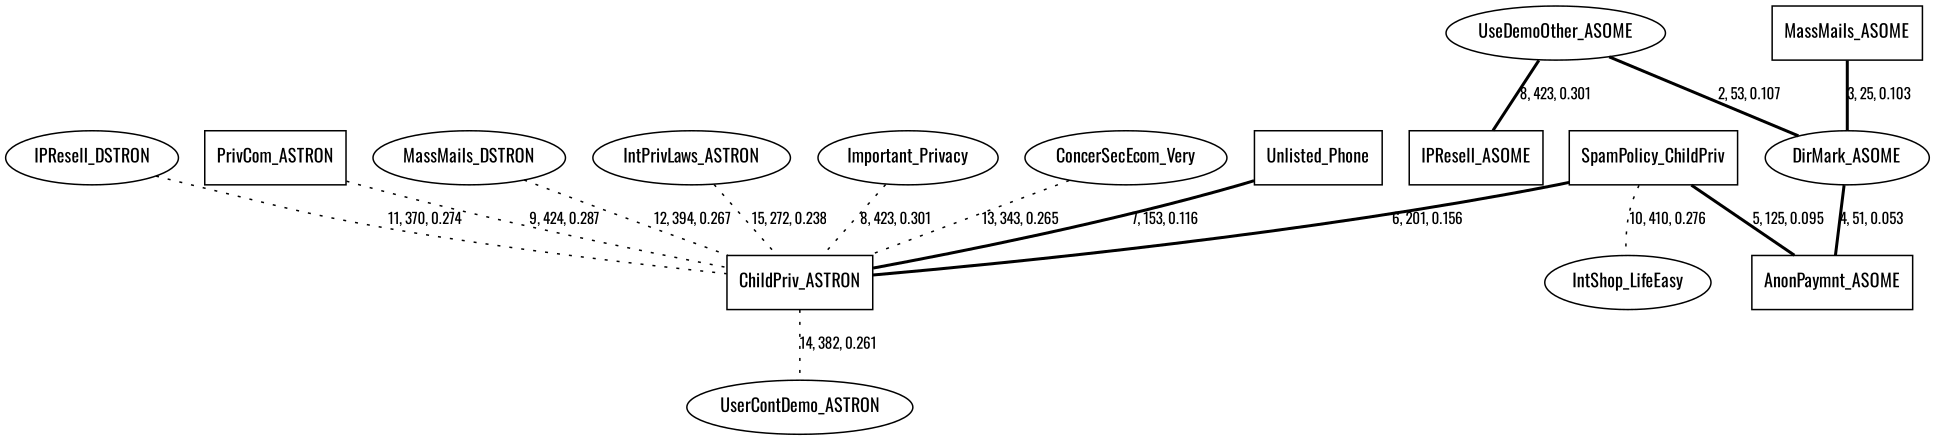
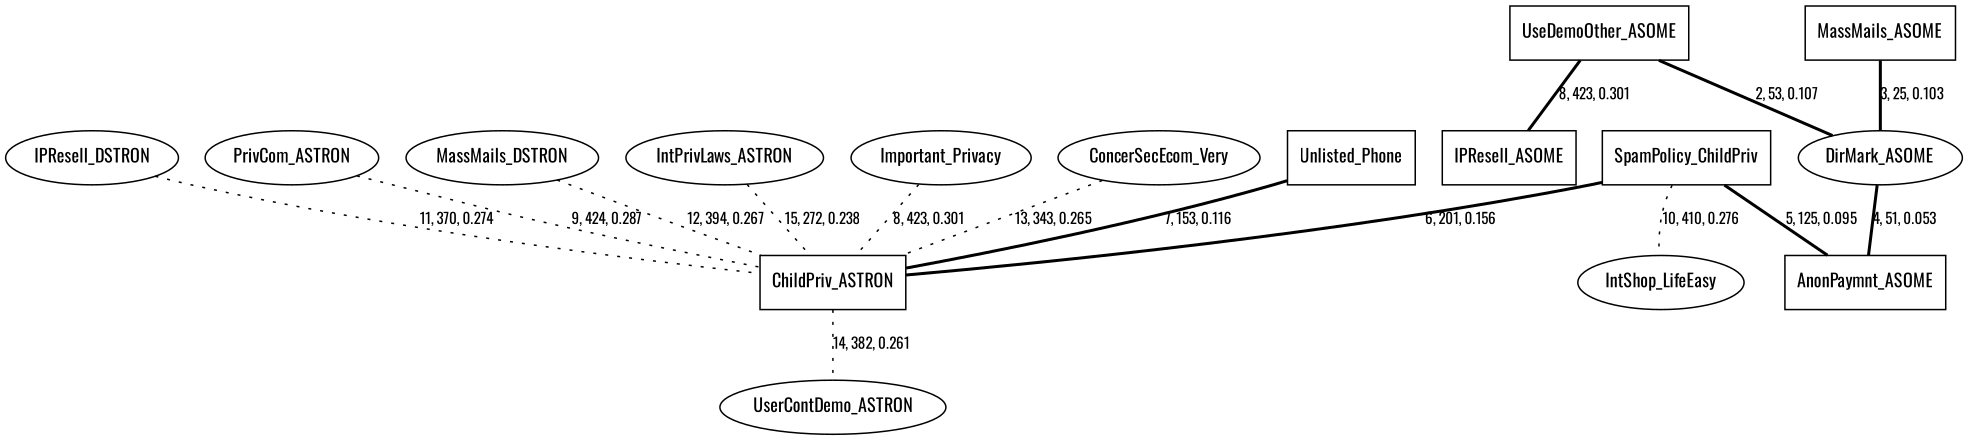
  graph {
    fontname=Oswald
    node [fontname=Oswald fontsize=12]
    edge [fontname=Oswald fontsize=10 style=dotted]
    n1 [label=UserContDemo_ASTRON]
    n2 [label=ChildPriv_ASTRON shape=box]
    n3 [label=IntPrivLaws_ASTRON]
    n4 [label=Important_Privacy]
    n5 [label=IPResell_ASOME shape=box]
    n6 [label=ConcerSecEcom_Very]
    n7 [label=IPResell_DSTRON]
    n8 [label=DirMark_ASOME shape=ellipse]
    n9 [label=AnonPaymnt_ASOME shape=box]
-   n10 [label=PrivCom_ASTRON shape=box]
-   n11 [label=UseDemoOther_ASOME shape=ellipse]
+   n10 [label=PrivCom_ASTRON]
+   n11 [label=UseDemoOther_ASOME shape=box]
    n12 [label=MassMails_DSTRON]
    n13 [label=MassMails_ASOME shape=box]
    n14 [label=IntShop_LifeEasy]
    n15 [label=SpamPolicy_ChildPriv shape=box]
    n16 [label=Unlisted_Phone shape=box]
    n2 -- n1 [label="14, 382, 0.261"]
    n3 -- n2 [label="15, 272, 0.238"]
    n4 -- n2 [label="8, 423, 0.301"]
    n6 -- n2 [label="13, 343, 0.265"]
    n7 -- n2 [label="11, 370, 0.274"]
    n8 -- n9 [label="4, 51, 0.053" style=bold]
    n10 -- n2 [label="9, 424, 0.287"]
    n11 -- n5 [label="8, 423, 0.301" style=bold]
    n11 -- n8 [label="2, 53, 0.107" style=bold]
    n12 -- n2 [label="12, 394, 0.267"]
    n13 -- n8 [label="3, 25, 0.103" style=bold]
    n15 -- n2 [label="6, 201, 0.156" style=bold]
    n15 -- n9 [label="5, 125, 0.095" style=bold]
    n15 -- n14 [label="10, 410, 0.276"]
    n16 -- n2 [label="7, 153, 0.116" style=bold]
  }
